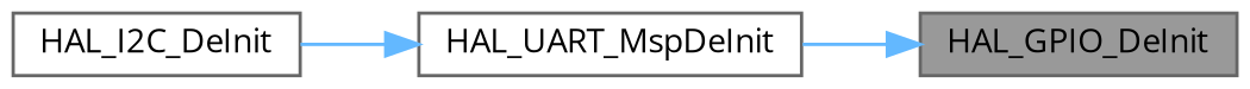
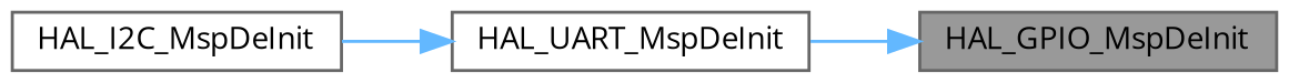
  digraph {
    fontname="Open Sans"
    rankdir=RL
    node [color=grey40 fillcolor=white fontname="Open Sans" fontsize=10 shape=box style=filled]
    edge [color=steelblue1 dir=back fontname="Open Sans" fontsize=10 labelfontname=Helvetica labelfontsize=10 style=solid]
-   n1 [color=gray40 fillcolor=grey60 fontcolor=black height=0.2 label=HAL_GPIO_DeInit width=0.4]
+   n1 [color=gray40 fillcolor=grey60 fontcolor=black height=0.2 label=HAL_GPIO_MspDeInit width=0.4]
    n2 [height=0.2 label=HAL_UART_MspDeInit width=0.4]
-   n3 [height=0.2 label=HAL_I2C_DeInit width=0.4]
+   n3 [height=0.2 label=HAL_I2C_MspDeInit width=0.4]
    n1 -> n2
    n2 -> n3
  }
